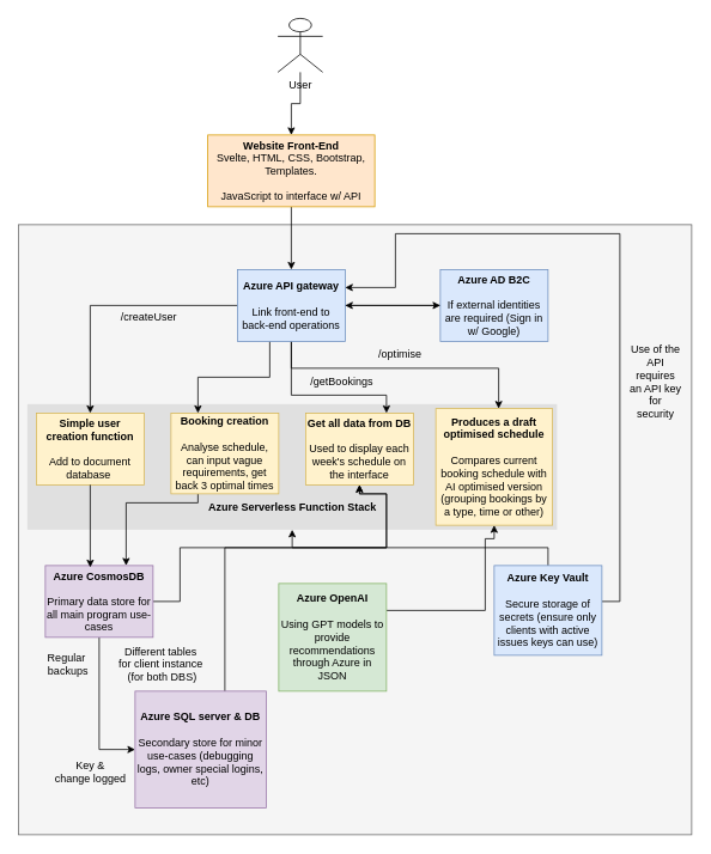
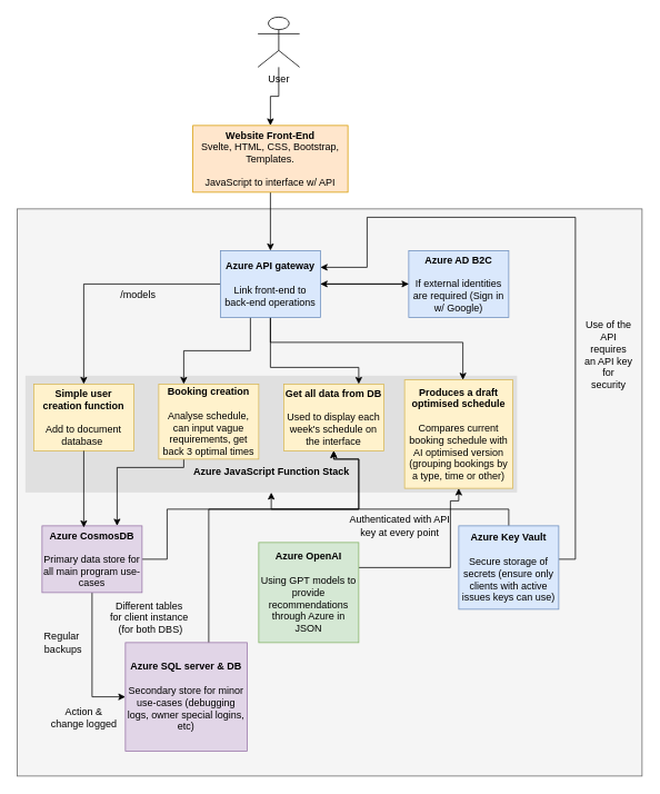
  <mxCell id="0" />
  <mxCell id="1" parent="0" />
  <mxCell id="2" value="" style="rounded=0;whiteSpace=wrap;html=1;fillColor=#f5f5f5;strokeColor=#666666;fontColor=#333333;" vertex="1" parent="1"><mxGeometry x="20" y="250" width="750" height="680" as="geometry" /></mxCell>
  <mxCell id="3" style="edgeStyle=orthogonalEdgeStyle;rounded=0;orthogonalLoop=1;jettySize=auto;html=1;entryX=0.5;entryY=0;entryDx=0;entryDy=0;" edge="1" parent="1" source="4" target="11"><mxGeometry relative="1" as="geometry" /></mxCell>
  <mxCell id="4" value="&lt;b&gt;Website Front-End&lt;/b&gt;&lt;div&gt;Svelte, HTML, CSS, Bootstrap, Templates.&lt;/div&gt;&lt;div&gt;&lt;br&gt;&lt;/div&gt;&lt;div&gt;JavaScript to interface w/ API&lt;/div&gt;" style="rounded=0;whiteSpace=wrap;html=1;fillColor=#ffe6cc;strokeColor=#d79b00;" vertex="1" parent="1"><mxGeometry x="231" y="150" width="186" height="80" as="geometry" /></mxCell>
  <mxCell id="5" style="edgeStyle=orthogonalEdgeStyle;rounded=0;orthogonalLoop=1;jettySize=auto;html=1;" edge="1" parent="1" source="11" target="13"><mxGeometry relative="1" as="geometry" /></mxCell>
  <mxCell id="6" value="" style="rounded=0;whiteSpace=wrap;html=1;fillColor=#E0E0E0;strokeColor=none;" vertex="1" parent="1"><mxGeometry x="30" y="450" width="590" height="140" as="geometry" /></mxCell>
  <mxCell id="7" style="edgeStyle=orthogonalEdgeStyle;rounded=0;orthogonalLoop=1;jettySize=auto;html=1;entryX=0.5;entryY=0;entryDx=0;entryDy=0;" edge="1" parent="1" source="11" target="14"><mxGeometry relative="1" as="geometry"><Array as="points"><mxPoint x="100" y="340" /></Array></mxGeometry></mxCell>
  <mxCell id="8" style="edgeStyle=orthogonalEdgeStyle;rounded=0;orthogonalLoop=1;jettySize=auto;html=1;entryX=0.25;entryY=0;entryDx=0;entryDy=0;" edge="1" parent="1" source="11" target="16"><mxGeometry relative="1" as="geometry"><Array as="points"><mxPoint x="300" y="420" /><mxPoint x="220" y="420" /></Array></mxGeometry></mxCell>
  <mxCell id="9" style="edgeStyle=orthogonalEdgeStyle;rounded=0;orthogonalLoop=1;jettySize=auto;html=1;entryX=0.75;entryY=0;entryDx=0;entryDy=0;" edge="1" parent="1" source="11" target="17"><mxGeometry relative="1" as="geometry"><Array as="points"><mxPoint x="324" y="440" /><mxPoint x="430" y="440" /></Array></mxGeometry></mxCell>
  <mxCell id="10" style="edgeStyle=orthogonalEdgeStyle;rounded=0;orthogonalLoop=1;jettySize=auto;html=1;" edge="1" parent="1" source="11" target="18"><mxGeometry relative="1" as="geometry"><Array as="points"><mxPoint x="324" y="410" /><mxPoint x="555" y="410" /></Array></mxGeometry></mxCell>
  <mxCell id="11" value="&lt;b&gt;Azure API gateway&lt;/b&gt;&lt;div&gt;&lt;br&gt;&lt;/div&gt;&lt;div&gt;Link front-end to back-end operations&lt;/div&gt;" style="rounded=0;whiteSpace=wrap;html=1;fillColor=#dae8fc;strokeColor=#6c8ebf;" vertex="1" parent="1"><mxGeometry x="264" y="300" width="120" height="80" as="geometry" /></mxCell>
  <mxCell id="12" style="edgeStyle=orthogonalEdgeStyle;rounded=0;orthogonalLoop=1;jettySize=auto;html=1;entryX=1;entryY=0.5;entryDx=0;entryDy=0;" edge="1" parent="1" source="13" target="11"><mxGeometry relative="1" as="geometry" /></mxCell>
  <mxCell id="13" value="&lt;b&gt;Azure AD B2C&lt;/b&gt;&lt;div&gt;&lt;br&gt;&lt;/div&gt;&lt;div&gt;If external identities are required (Sign in w/ Google)&lt;/div&gt;" style="rounded=0;whiteSpace=wrap;html=1;fillColor=#dae8fc;strokeColor=#6c8ebf;" vertex="1" parent="1"><mxGeometry x="490" y="300" width="120" height="80" as="geometry" /></mxCell>
  <mxCell id="14" value="&lt;b&gt;Simple user creation function&lt;/b&gt;&lt;div&gt;&lt;br&gt;&lt;/div&gt;&lt;div&gt;Add to document database&amp;nbsp;&lt;/div&gt;" style="rounded=0;whiteSpace=wrap;html=1;fillColor=#fff2cc;strokeColor=#d6b656;" vertex="1" parent="1"><mxGeometry x="40" y="460" width="120" height="80" as="geometry" /></mxCell>
  <mxCell id="15" style="edgeStyle=orthogonalEdgeStyle;rounded=0;orthogonalLoop=1;jettySize=auto;html=1;entryX=0.75;entryY=0;entryDx=0;entryDy=0;" edge="1" parent="1" source="16" target="21"><mxGeometry relative="1" as="geometry"><Array as="points"><mxPoint x="220" y="560" /><mxPoint x="140" y="560" /></Array></mxGeometry></mxCell>
  <mxCell id="16" value="&lt;b&gt;Booking creation&lt;/b&gt;&lt;div&gt;&lt;br&gt;&lt;/div&gt;&lt;div&gt;Analyse schedule, can input vague requirements, get back 3 optimal times&lt;/div&gt;" style="rounded=0;whiteSpace=wrap;html=1;fillColor=#fff2cc;strokeColor=#d6b656;" vertex="1" parent="1"><mxGeometry x="190" y="460" width="120" height="90" as="geometry" /></mxCell>
  <mxCell id="17" value="&lt;b&gt;Get all data from DB&lt;/b&gt;&lt;div&gt;&lt;br&gt;&lt;/div&gt;&lt;div&gt;Used to display each week's schedule on the interface&lt;/div&gt;" style="rounded=0;whiteSpace=wrap;html=1;fillColor=#fff2cc;strokeColor=#d6b656;" vertex="1" parent="1"><mxGeometry x="340" y="460" width="120" height="80" as="geometry" /></mxCell>
  <mxCell id="18" value="&lt;b&gt;Produces a draft optimised schedule&lt;/b&gt;&lt;div&gt;&lt;br&gt;&lt;/div&gt;&lt;div&gt;Compares current booking schedule with AI optimised version (grouping bookings by a type, time or other)&lt;/div&gt;" style="rounded=0;whiteSpace=wrap;html=1;fillColor=#fff2cc;strokeColor=#d6b656;" vertex="1" parent="1"><mxGeometry x="485" y="455" width="130" height="130" as="geometry" /></mxCell>
  <mxCell id="19" style="edgeStyle=orthogonalEdgeStyle;rounded=0;orthogonalLoop=1;jettySize=auto;html=1;entryX=0;entryY=0.5;entryDx=0;entryDy=0;" edge="1" parent="1" source="21" target="33"><mxGeometry relative="1" as="geometry" /></mxCell>
  <mxCell id="20" style="edgeStyle=orthogonalEdgeStyle;rounded=0;orthogonalLoop=1;jettySize=auto;html=1;entryX=0.5;entryY=1;entryDx=0;entryDy=0;" edge="1" parent="1" source="21" target="17"><mxGeometry relative="1" as="geometry"><Array as="points"><mxPoint x="200" y="670" /><mxPoint x="200" y="610" /><mxPoint x="430" y="610" /><mxPoint x="430" y="550" /><mxPoint x="400" y="550" /></Array></mxGeometry></mxCell>
  <mxCell id="21" value="&lt;b&gt;Azure CosmosDB&lt;/b&gt;&lt;div&gt;&lt;br&gt;&lt;/div&gt;&lt;div&gt;Primary data store for all main program use-cases&lt;/div&gt;" style="rounded=0;whiteSpace=wrap;html=1;fillColor=#e1d5e7;strokeColor=#9673a6;" vertex="1" parent="1"><mxGeometry x="50" y="630" width="120" height="80" as="geometry" /></mxCell>
  <mxCell id="22" style="edgeStyle=orthogonalEdgeStyle;rounded=0;orthogonalLoop=1;jettySize=auto;html=1;entryX=0.5;entryY=1;entryDx=0;entryDy=0;" edge="1" parent="1" source="23" target="18"><mxGeometry relative="1" as="geometry"><Array as="points"><mxPoint x="540" y="680" /><mxPoint x="540" y="600" /><mxPoint x="550" y="600" /></Array></mxGeometry></mxCell>
  <mxCell id="23" value="&lt;b&gt;Azure OpenAI&lt;/b&gt;&lt;div&gt;&lt;br&gt;&lt;/div&gt;&lt;div&gt;Using GPT models to provide recommendations through Azure in JSON&lt;/div&gt;" style="rounded=0;whiteSpace=wrap;html=1;fillColor=#d5e8d4;strokeColor=#82b366;" vertex="1" parent="1"><mxGeometry x="310" y="650" width="120" height="120" as="geometry" /></mxCell>
  <mxCell id="24" style="edgeStyle=orthogonalEdgeStyle;rounded=0;orthogonalLoop=1;jettySize=auto;html=1;entryX=1;entryY=0.25;entryDx=0;entryDy=0;" edge="1" parent="1" source="26" target="11"><mxGeometry relative="1" as="geometry"><Array as="points"><mxPoint x="690" y="670" /><mxPoint x="690" y="260" /><mxPoint x="440" y="260" /><mxPoint x="440" y="320" /></Array></mxGeometry></mxCell>
  <mxCell id="25" style="edgeStyle=orthogonalEdgeStyle;rounded=0;orthogonalLoop=1;jettySize=auto;html=1;entryX=0.5;entryY=1;entryDx=0;entryDy=0;" edge="1" parent="1" source="26" target="6"><mxGeometry relative="1" as="geometry" /></mxCell>
  <mxCell id="26" value="&lt;b&gt;Azure Key Vault&lt;/b&gt;&lt;div&gt;&lt;br&gt;&lt;/div&gt;&lt;div&gt;Secure storage of secrets (ensure only clients with active issues keys can use)&lt;/div&gt;" style="rounded=0;whiteSpace=wrap;html=1;fillColor=#dae8fc;strokeColor=#6c8ebf;" vertex="1" parent="1"><mxGeometry x="550" y="630" width="120" height="100" as="geometry" /></mxCell>
  <mxCell id="27" style="edgeStyle=orthogonalEdgeStyle;rounded=0;orthogonalLoop=1;jettySize=auto;html=1;entryX=0.5;entryY=0;entryDx=0;entryDy=0;" edge="1" parent="1" source="28" target="4"><mxGeometry relative="1" as="geometry" /></mxCell>
  <mxCell id="28" value="User" style="shape=umlActor;verticalLabelPosition=bottom;verticalAlign=top;html=1;outlineConnect=0;" vertex="1" parent="1"><mxGeometry x="309" y="20" width="50" height="60" as="geometry" /></mxCell>
  <mxCell id="29" value="Use of the API requires an API key for security" style="text;html=1;align=center;verticalAlign=middle;whiteSpace=wrap;rounded=0;" vertex="1" parent="1"><mxGeometry x="700" y="370" width="60" height="110" as="geometry" /></mxCell>
- <mxCell id="30" value="&lt;b&gt;Azure Serverless Function Stack&lt;/b&gt;" style="text;html=1;align=center;verticalAlign=middle;resizable=0;points=[];autosize=1;strokeColor=none;fillColor=none;" vertex="1" parent="1"><mxGeometry x="220" y="550" width="210" height="30" as="geometry" /></mxCell>
+ <mxCell id="30" value="&lt;b&gt;Azure JavaScript Function Stack&lt;/b&gt;" style="text;html=1;align=center;verticalAlign=middle;resizable=0;points=[];autosize=1;strokeColor=none;fillColor=none;" vertex="1" parent="1"><mxGeometry x="220" y="550" width="210" height="30" as="geometry" /></mxCell>
+ <mxCell id="31" value="Authenticated with API key at every point" style="text;html=1;align=center;verticalAlign=middle;whiteSpace=wrap;rounded=0;" vertex="1" parent="1"><mxGeometry x="417" y="610" width="125" height="40" as="geometry" /></mxCell>
  <mxCell id="32" style="edgeStyle=orthogonalEdgeStyle;rounded=0;orthogonalLoop=1;jettySize=auto;html=1;entryX=0.5;entryY=1;entryDx=0;entryDy=0;" edge="1" parent="1" source="33" target="17"><mxGeometry relative="1" as="geometry"><Array as="points"><mxPoint x="250" y="610" /><mxPoint x="430" y="610" /><mxPoint x="430" y="550" /><mxPoint x="400" y="550" /></Array></mxGeometry></mxCell>
  <mxCell id="33" value="&lt;b&gt;Azure SQL server &amp;amp; DB&lt;/b&gt;&lt;div&gt;&lt;br&gt;&lt;/div&gt;&lt;div&gt;Secondary store for minor use-cases (debugging logs, owner special logins, etc)&lt;/div&gt;" style="rounded=0;whiteSpace=wrap;html=1;fillColor=#e1d5e7;strokeColor=#9673a6;" vertex="1" parent="1"><mxGeometry x="150" y="770" width="146" height="130" as="geometry" /></mxCell>
- <mxCell id="34" value="/createUser" style="text;html=1;align=center;verticalAlign=middle;resizable=0;points=[];autosize=1;strokeColor=none;fillColor=none;" vertex="1" parent="1"><mxGeometry x="120" y="338" width="90" height="30" as="geometry" /></mxCell>
+ <mxCell id="34" value="/models" style="text;html=1;align=center;verticalAlign=middle;resizable=0;points=[];autosize=1;strokeColor=none;fillColor=none;" vertex="1" parent="1"><mxGeometry x="120" y="338" width="90" height="30" as="geometry" /></mxCell>
  <mxCell id="35" style="edgeStyle=orthogonalEdgeStyle;rounded=0;orthogonalLoop=1;jettySize=auto;html=1;entryX=0.417;entryY=0.025;entryDx=0;entryDy=0;entryPerimeter=0;" edge="1" parent="1" source="14" target="21"><mxGeometry relative="1" as="geometry" /></mxCell>
- <mxCell id="36" value="/getBookings" style="text;html=1;align=center;verticalAlign=middle;resizable=0;points=[];autosize=1;strokeColor=none;fillColor=none;" vertex="1" parent="1"><mxGeometry x="335" y="410" width="90" height="30" as="geometry" /></mxCell>
- <mxCell id="37" value="Key &amp;amp;&lt;div&gt;change logged&lt;/div&gt;" style="text;html=1;align=center;verticalAlign=middle;resizable=0;points=[];autosize=1;strokeColor=none;fillColor=none;" vertex="1" parent="1"><mxGeometry x="50" y="840" width="100" height="40" as="geometry" /></mxCell>
- <mxCell id="38" value="Regular&amp;nbsp;&lt;div&gt;backups&lt;/div&gt;" style="text;html=1;align=center;verticalAlign=middle;resizable=0;points=[];autosize=1;strokeColor=none;fillColor=none;" vertex="1" parent="1"><mxGeometry x="40" y="720" width="70" height="40" as="geometry" /></mxCell>
+ <mxCell id="37" value="Action &amp;amp;&lt;div&gt;change logged&lt;/div&gt;" style="text;html=1;align=center;verticalAlign=middle;resizable=0;points=[];autosize=1;strokeColor=none;fillColor=none;" vertex="1" parent="1"><mxGeometry x="50" y="840" width="100" height="40" as="geometry" /></mxCell>
+ <mxCell id="38" value="Regular&amp;nbsp;&lt;div&gt;backups&lt;/div&gt;" style="text;html=1;align=center;verticalAlign=middle;resizable=0;points=[];autosize=1;strokeColor=none;fillColor=none;" vertex="1" parent="1"><mxGeometry x="40" y="750" width="70" height="40" as="geometry" /></mxCell>
  <mxCell id="39" value="Different tables&amp;nbsp;&lt;div&gt;for client instance&amp;nbsp;&lt;/div&gt;&lt;div&gt;(for both DBS)&lt;/div&gt;" style="text;html=1;align=center;verticalAlign=middle;resizable=0;points=[];autosize=1;strokeColor=none;fillColor=none;" vertex="1" parent="1"><mxGeometry x="120" y="710" width="120" height="60" as="geometry" /></mxCell>
- <mxCell id="40" value="/optimise" style="text;html=1;align=center;verticalAlign=middle;resizable=0;points=[];autosize=1;strokeColor=none;fillColor=none;" vertex="1" parent="1"><mxGeometry x="410" y="380" width="70" height="30" as="geometry" /></mxCell>
